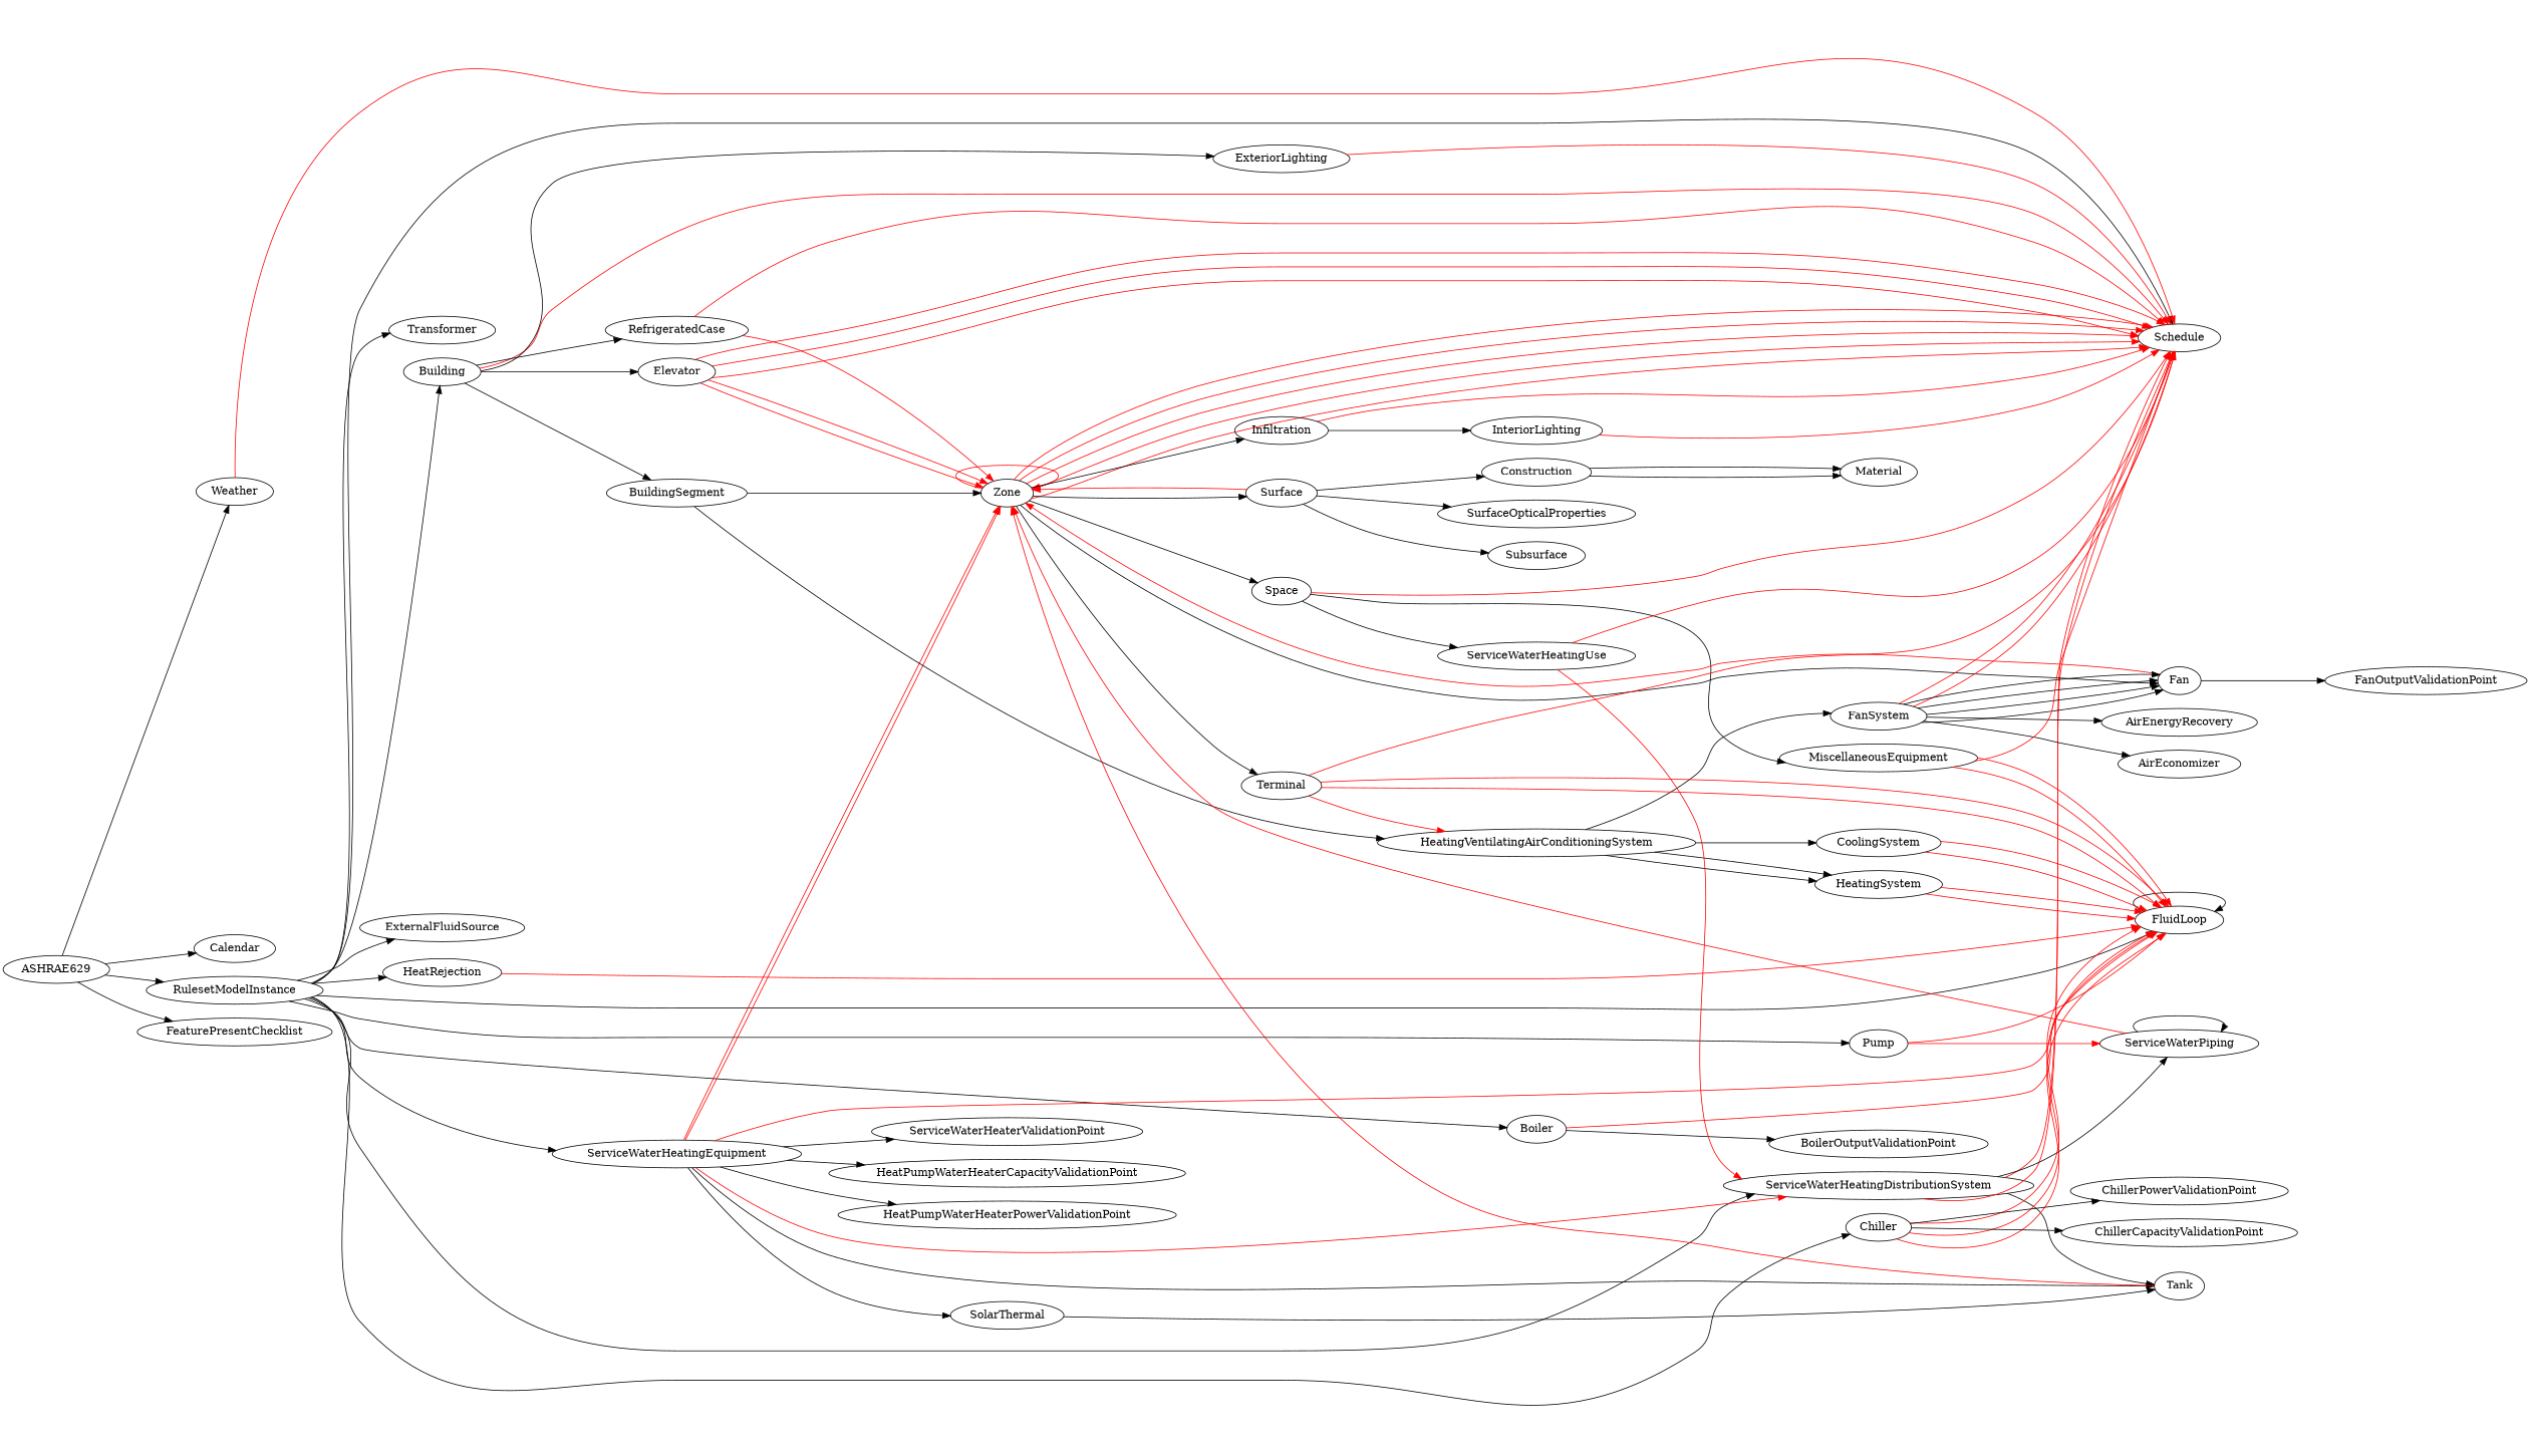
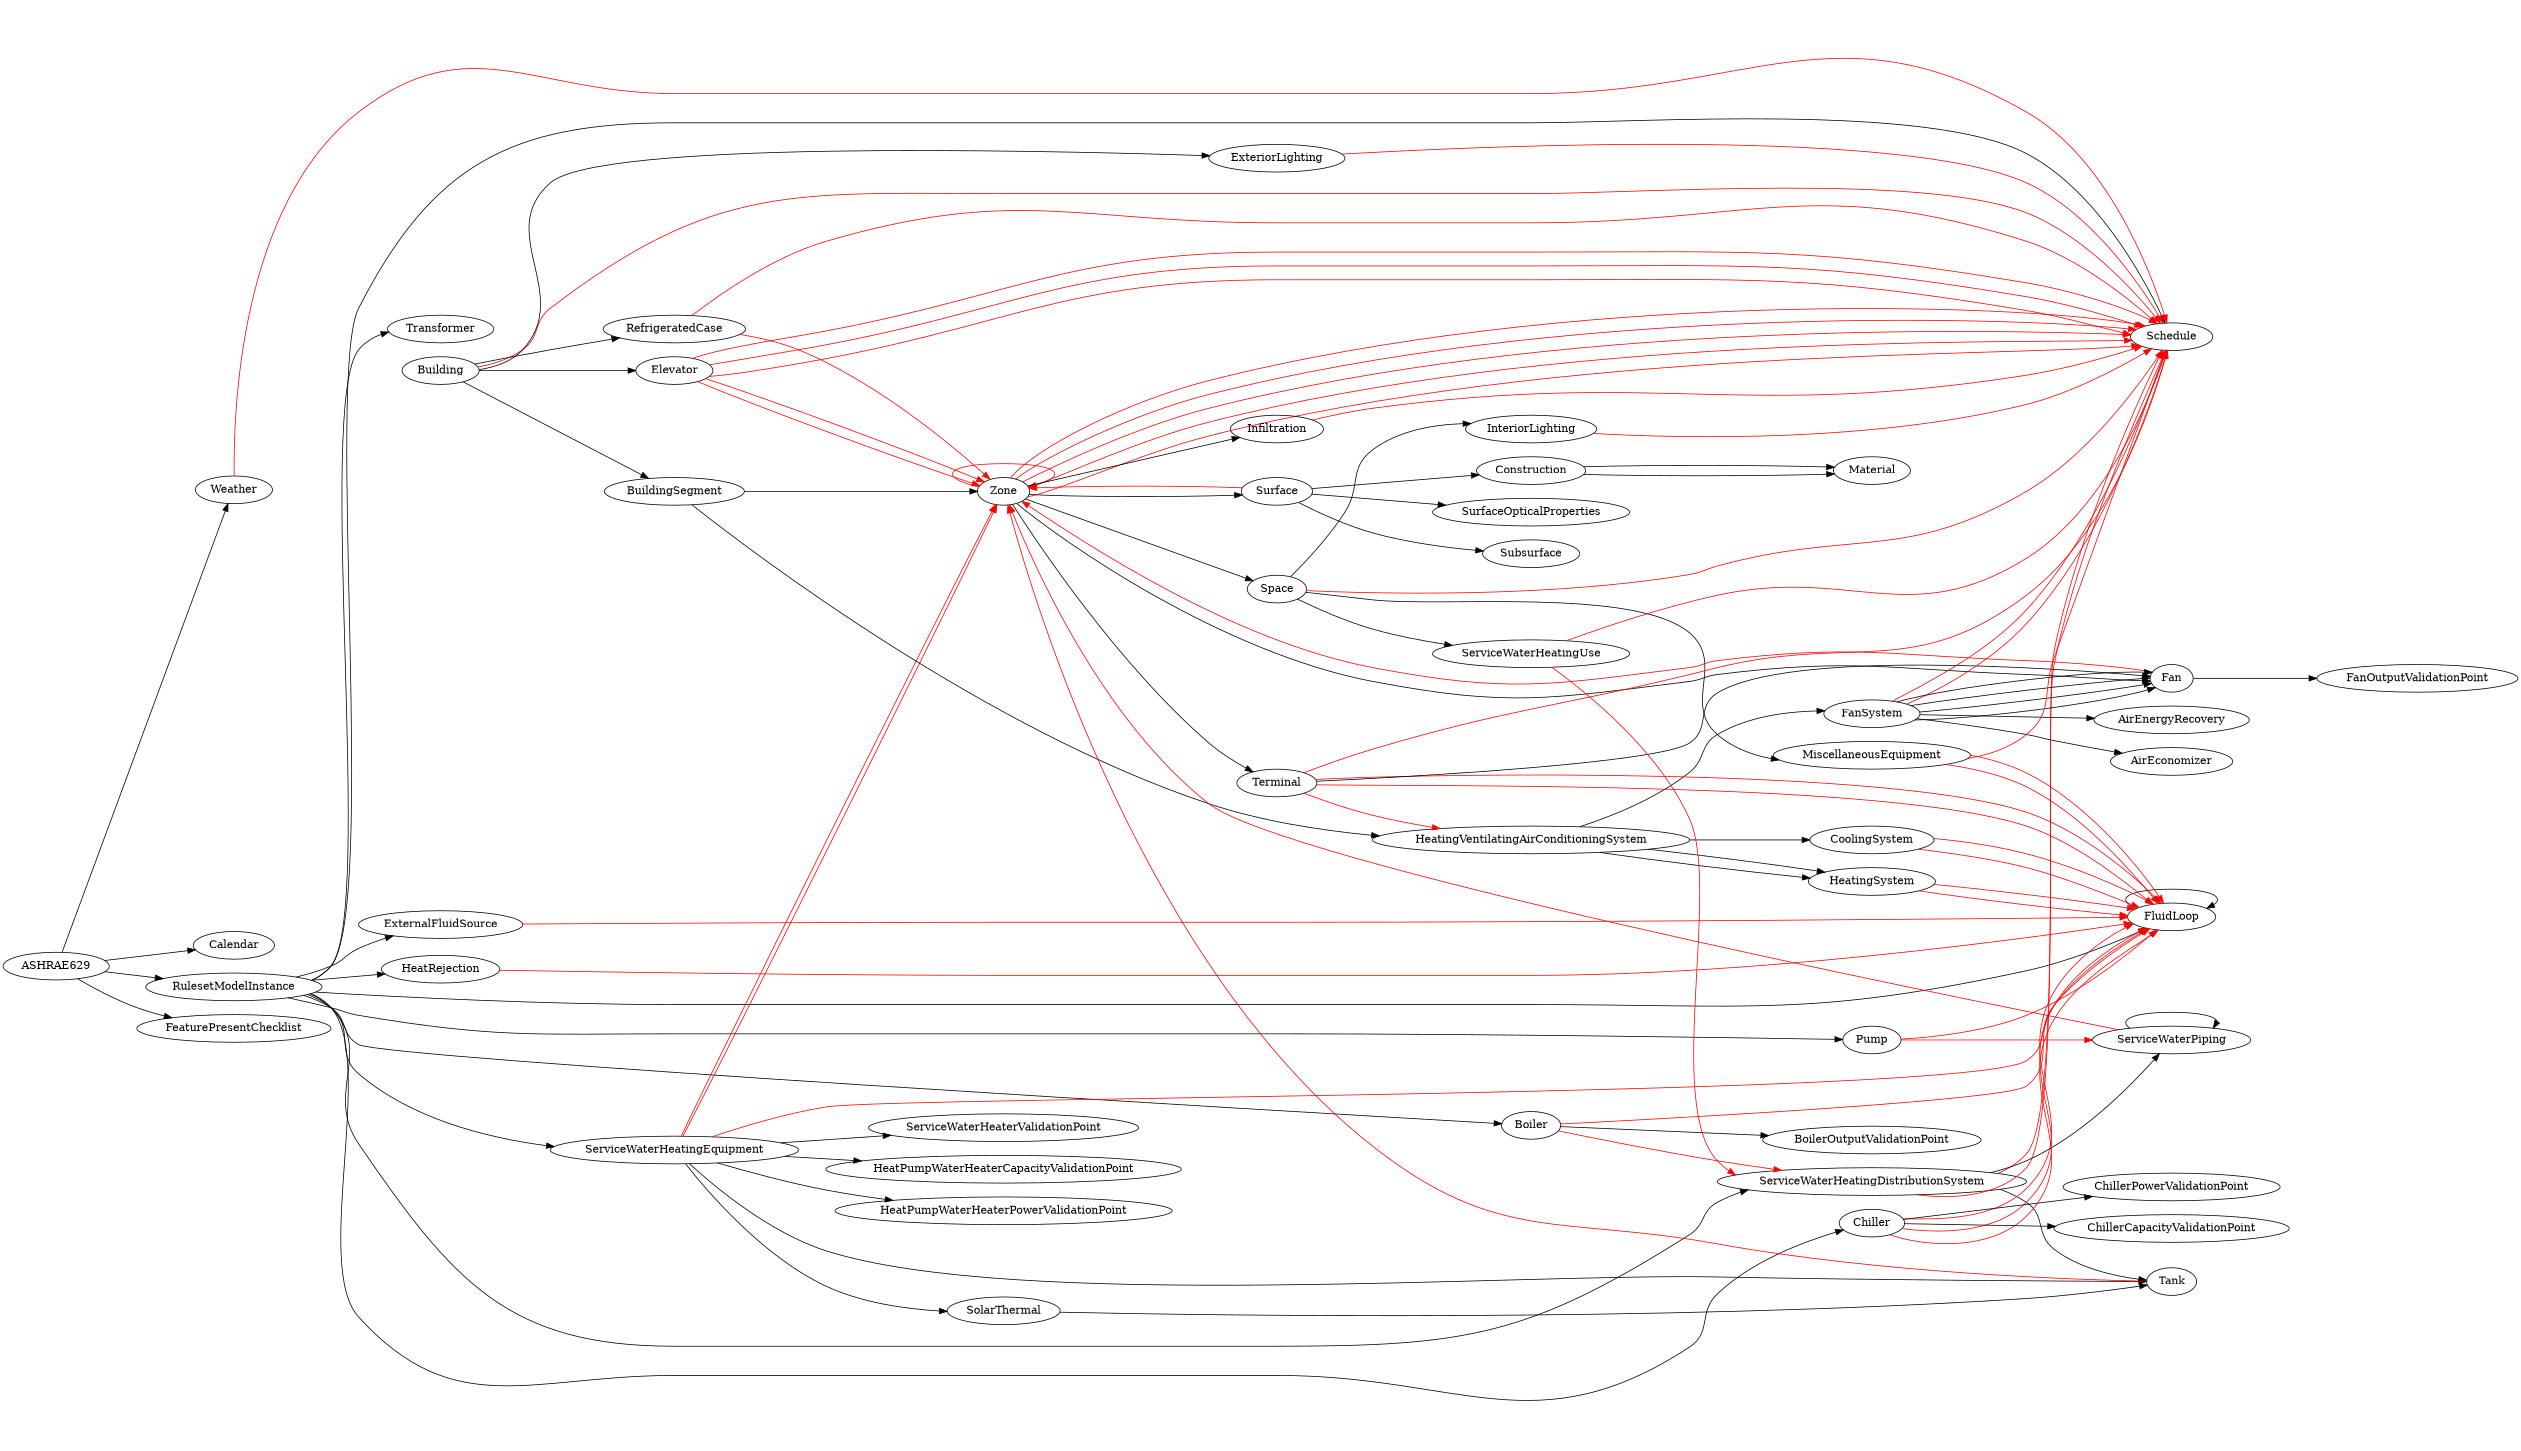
  digraph {
    rankdir=LR
    n1 [label=ASHRAE629]
    RulesetModelInstance
    Calendar
    Weather
    FeaturePresentChecklist
    Transformer
    Building
    Schedule
    FluidLoop
    ServiceWaterHeatingDistributionSystem
    ServiceWaterHeatingEquipment
    Pump
    Boiler
    Chiller
    HeatRejection
    ExternalFluidSource
    BuildingSegment
    Elevator
    ExteriorLighting
    RefrigeratedCase
    ServiceWaterPiping
    Tank
    Zone
    SolarThermal
    ServiceWaterHeaterValidationPoint
    HeatPumpWaterHeaterCapacityValidationPoint
    HeatPumpWaterHeaterPowerValidationPoint
    BoilerOutputValidationPoint
    ChillerCapacityValidationPoint
    ChillerPowerValidationPoint
    HeatingVentilatingAirConditioningSystem
    Space
    Surface
    Infiltration
    Terminal
    Fan
    FanSystem
    HeatingSystem
    CoolingSystem
    InteriorLighting
    MiscellaneousEquipment
    ServiceWaterHeatingUse
    Subsurface
    Construction
    SurfaceOpticalProperties
    FanOutputValidationPoint
    AirEconomizer
    AirEnergyRecovery
    Material
    n1 -> RulesetModelInstance
    n1 -> Calendar
    n1 -> Weather
    n1 -> FeaturePresentChecklist
    RulesetModelInstance -> Transformer
-   RulesetModelInstance -> Building
    RulesetModelInstance -> Schedule
    RulesetModelInstance -> FluidLoop
    RulesetModelInstance -> ServiceWaterHeatingDistributionSystem
    RulesetModelInstance -> ServiceWaterHeatingEquipment
    RulesetModelInstance -> Pump
    RulesetModelInstance -> Boiler
    RulesetModelInstance -> Chiller
    RulesetModelInstance -> HeatRejection
    RulesetModelInstance -> ExternalFluidSource
    Weather -> Schedule [color=red]
    Building -> Schedule [color=red]
    Building -> BuildingSegment
    Building -> Elevator
    Building -> ExteriorLighting
    Building -> RefrigeratedCase
    FluidLoop -> FluidLoop
    ServiceWaterHeatingDistributionSystem -> Schedule [color=red]
    ServiceWaterHeatingDistributionSystem -> Schedule [color=red]
    ServiceWaterHeatingDistributionSystem -> ServiceWaterPiping
    ServiceWaterHeatingDistributionSystem -> Tank
    ServiceWaterHeatingEquipment -> FluidLoop [color=red]
-   ServiceWaterHeatingEquipment -> ServiceWaterHeatingDistributionSystem [color=red]
+   Boiler -> ServiceWaterHeatingDistributionSystem [color=red]
    ServiceWaterHeatingEquipment -> Tank
    ServiceWaterHeatingEquipment -> Zone [color=red]
    ServiceWaterHeatingEquipment -> Zone [color=red]
    ServiceWaterHeatingEquipment -> SolarThermal
    ServiceWaterHeatingEquipment -> ServiceWaterHeaterValidationPoint
    ServiceWaterHeatingEquipment -> HeatPumpWaterHeaterCapacityValidationPoint
    ServiceWaterHeatingEquipment -> HeatPumpWaterHeaterPowerValidationPoint
    Pump -> FluidLoop [color=red]
    Pump -> ServiceWaterPiping [color=red]
    Boiler -> FluidLoop [color=red]
    Boiler -> BoilerOutputValidationPoint
    Chiller -> FluidLoop [color=red]
    Chiller -> FluidLoop [color=red]
    Chiller -> FluidLoop [color=red]
    Chiller -> ChillerCapacityValidationPoint
    Chiller -> ChillerPowerValidationPoint
    HeatRejection -> FluidLoop [color=red]
+   ExternalFluidSource -> FluidLoop [color=red]
    BuildingSegment -> Zone
    BuildingSegment -> HeatingVentilatingAirConditioningSystem
    Elevator -> Schedule [color=red]
    Elevator -> Schedule [color=red]
    Elevator -> Schedule [color=red]
    Elevator -> Zone [color=red]
    Elevator -> Zone [color=red]
    ExteriorLighting -> Schedule [color=red]
    RefrigeratedCase -> Schedule [color=red]
    RefrigeratedCase -> Zone [color=red]
    ServiceWaterPiping -> ServiceWaterPiping
    ServiceWaterPiping -> Zone [color=red]
    Tank -> Zone [color=red]
    Zone -> Schedule [color=red]
    Zone -> Schedule [color=red]
    Zone -> Schedule [color=red]
    Zone -> Schedule [color=red]
    Zone -> Schedule [color=red]
    Zone -> Zone [color=red]
    Zone -> Space
    Zone -> Surface
    Zone -> Infiltration
    Zone -> Terminal
    Zone -> Fan
    SolarThermal -> Tank
    HeatingVentilatingAirConditioningSystem -> FanSystem
    HeatingVentilatingAirConditioningSystem -> HeatingSystem
    HeatingVentilatingAirConditioningSystem -> HeatingSystem
    HeatingVentilatingAirConditioningSystem -> CoolingSystem
    Space -> Schedule [color=red]
-   Infiltration -> InteriorLighting
+   Space -> InteriorLighting
    Space -> MiscellaneousEquipment
    Space -> ServiceWaterHeatingUse
    Surface -> Zone [color=red]
    Surface -> Subsurface
    Surface -> Construction
    Surface -> SurfaceOpticalProperties
    Infiltration -> Schedule [color=red]
    Terminal -> Schedule [color=red]
    Terminal -> FluidLoop [color=red]
    Terminal -> FluidLoop [color=red]
    Terminal -> HeatingVentilatingAirConditioningSystem [color=red]
+   Terminal -> Fan
    Fan -> Zone [color=red]
    Fan -> FanOutputValidationPoint
    FanSystem -> Schedule [color=red]
    FanSystem -> Schedule [color=red]
    FanSystem -> Fan
    FanSystem -> Fan
    FanSystem -> Fan
    FanSystem -> Fan
    FanSystem -> AirEconomizer
    FanSystem -> AirEnergyRecovery
    HeatingSystem -> FluidLoop [color=red]
    HeatingSystem -> FluidLoop [color=red]
    CoolingSystem -> FluidLoop [color=red]
    CoolingSystem -> FluidLoop [color=red]
    InteriorLighting -> Schedule [color=red]
    MiscellaneousEquipment -> Schedule [color=red]
    MiscellaneousEquipment -> FluidLoop [color=red]
    MiscellaneousEquipment -> FluidLoop [color=red]
    ServiceWaterHeatingUse -> Schedule [color=red]
    ServiceWaterHeatingUse -> ServiceWaterHeatingDistributionSystem [color=red]
    Construction -> Material
    Construction -> Material
  }
